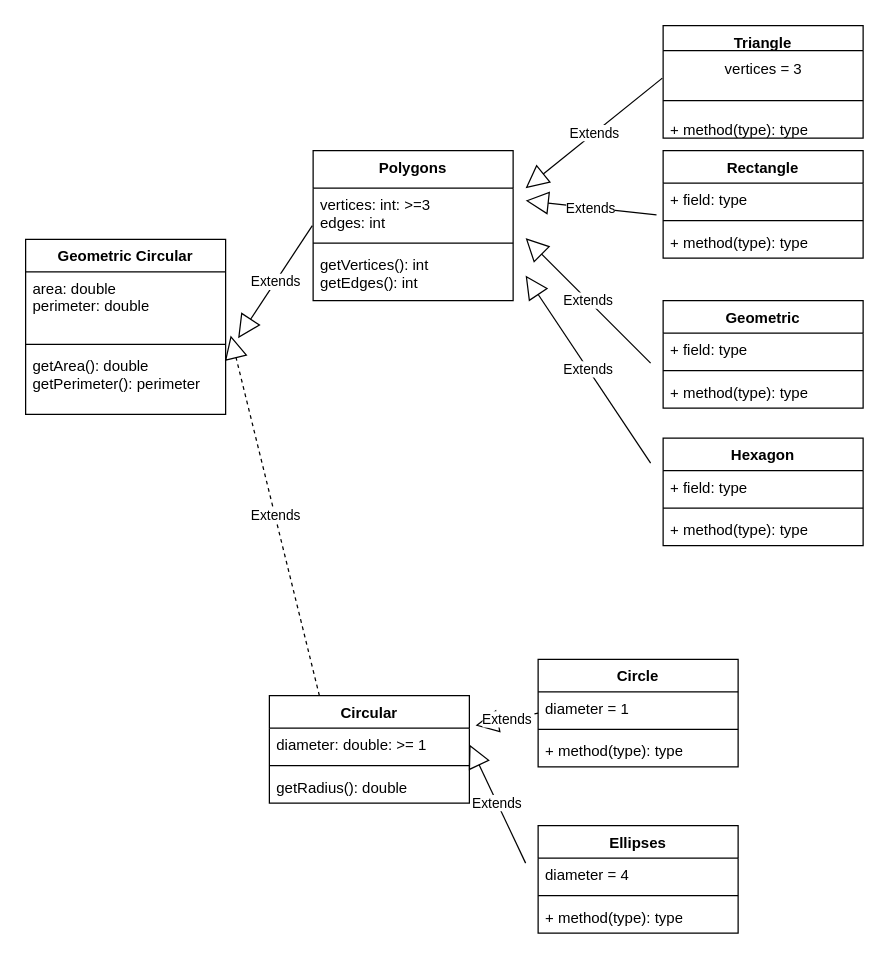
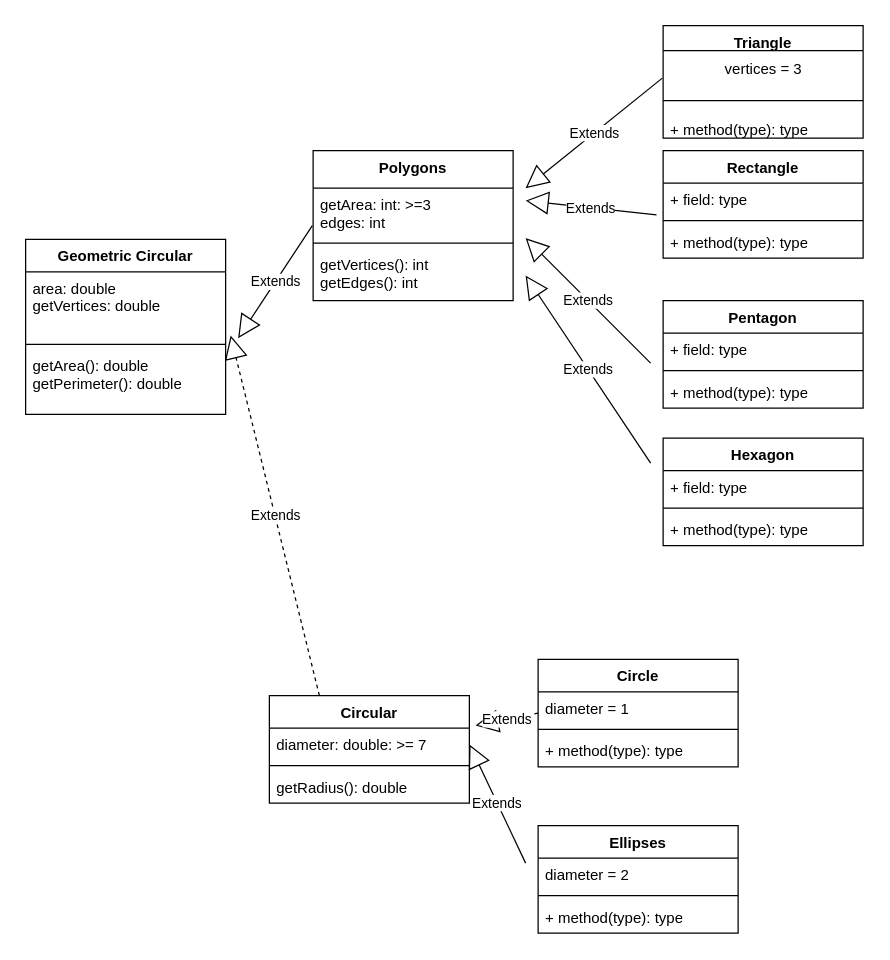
  <mxCell id="0" />
  <mxCell id="1" parent="0" />
  <mxCell id="2" value="Geometric Circular" style="swimlane;fontStyle=1;align=center;verticalAlign=top;childLayout=stackLayout;horizontal=1;startSize=26;horizontalStack=0;resizeParent=1;resizeParentMax=0;resizeLast=0;collapsible=1;marginBottom=0;whiteSpace=wrap;html=1;" vertex="1" parent="1"><mxGeometry x="20" y="191" width="160" height="140" as="geometry" /></mxCell>
- <mxCell id="3" value="area: double&lt;br&gt;perimeter: double" style="text;strokeColor=none;fillColor=none;align=left;verticalAlign=top;spacingLeft=4;spacingRight=4;overflow=hidden;rotatable=0;points=[[0,0.5],[1,0.5]];portConstraint=eastwest;whiteSpace=wrap;html=1;" vertex="1" parent="2"><mxGeometry y="26" width="160" height="54" as="geometry" /></mxCell>
+ <mxCell id="3" value="area: double&lt;br&gt;getVertices: double" style="text;strokeColor=none;fillColor=none;align=left;verticalAlign=top;spacingLeft=4;spacingRight=4;overflow=hidden;rotatable=0;points=[[0,0.5],[1,0.5]];portConstraint=eastwest;whiteSpace=wrap;html=1;" vertex="1" parent="2"><mxGeometry y="26" width="160" height="54" as="geometry" /></mxCell>
  <mxCell id="4" value="" style="line;strokeWidth=1;fillColor=none;align=left;verticalAlign=middle;spacingTop=-1;spacingLeft=3;spacingRight=3;rotatable=0;labelPosition=right;points=[];portConstraint=eastwest;strokeColor=inherit;" vertex="1" parent="2"><mxGeometry y="80" width="160" height="8" as="geometry" /></mxCell>
- <mxCell id="5" value="getArea(): double&lt;br&gt;getPerimeter(): perimeter" style="text;strokeColor=none;fillColor=none;align=left;verticalAlign=top;spacingLeft=4;spacingRight=4;overflow=hidden;rotatable=0;points=[[0,0.5],[1,0.5]];portConstraint=eastwest;whiteSpace=wrap;html=1;" vertex="1" parent="2"><mxGeometry y="88" width="160" height="52" as="geometry" /></mxCell>
+ <mxCell id="5" value="getArea(): double&lt;br&gt;getPerimeter(): double" style="text;strokeColor=none;fillColor=none;align=left;verticalAlign=top;spacingLeft=4;spacingRight=4;overflow=hidden;rotatable=0;points=[[0,0.5],[1,0.5]];portConstraint=eastwest;whiteSpace=wrap;html=1;" vertex="1" parent="2"><mxGeometry y="88" width="160" height="52" as="geometry" /></mxCell>
  <mxCell id="6" value="Polygons" style="swimlane;fontStyle=1;align=center;verticalAlign=top;childLayout=stackLayout;horizontal=1;startSize=30;horizontalStack=0;resizeParent=1;resizeParentMax=0;resizeLast=0;collapsible=1;marginBottom=0;whiteSpace=wrap;html=1;" vertex="1" parent="1"><mxGeometry x="250" y="120" width="160" height="120" as="geometry" /></mxCell>
- <mxCell id="7" value="vertices: int: &amp;gt;=3&lt;br&gt;edges: int" style="text;strokeColor=none;fillColor=none;align=left;verticalAlign=top;spacingLeft=4;spacingRight=4;overflow=hidden;rotatable=0;points=[[0,0.5],[1,0.5]];portConstraint=eastwest;whiteSpace=wrap;html=1;" vertex="1" parent="6"><mxGeometry y="30" width="160" height="40" as="geometry" /></mxCell>
+ <mxCell id="7" value="getArea: int: &amp;gt;=3&lt;br&gt;edges: int" style="text;strokeColor=none;fillColor=none;align=left;verticalAlign=top;spacingLeft=4;spacingRight=4;overflow=hidden;rotatable=0;points=[[0,0.5],[1,0.5]];portConstraint=eastwest;whiteSpace=wrap;html=1;" vertex="1" parent="6"><mxGeometry y="30" width="160" height="40" as="geometry" /></mxCell>
  <mxCell id="8" value="" style="line;strokeWidth=1;fillColor=none;align=left;verticalAlign=middle;spacingTop=-1;spacingLeft=3;spacingRight=3;rotatable=0;labelPosition=right;points=[];portConstraint=eastwest;strokeColor=inherit;" vertex="1" parent="6"><mxGeometry y="70" width="160" height="8" as="geometry" /></mxCell>
  <mxCell id="9" value="getVertices(): int&lt;br&gt;getEdges(): int" style="text;strokeColor=none;fillColor=none;align=left;verticalAlign=top;spacingLeft=4;spacingRight=4;overflow=hidden;rotatable=0;points=[[0,0.5],[1,0.5]];portConstraint=eastwest;whiteSpace=wrap;html=1;" vertex="1" parent="6"><mxGeometry y="78" width="160" height="42" as="geometry" /></mxCell>
  <mxCell id="10" value="Triangle" style="swimlane;fontStyle=1;align=center;verticalAlign=top;childLayout=stackLayout;horizontal=1;startSize=20;horizontalStack=0;resizeParent=1;resizeParentMax=0;resizeLast=0;collapsible=1;marginBottom=0;whiteSpace=wrap;html=1;" vertex="1" parent="1"><mxGeometry x="530" width="160" height="90" as="geometry" y="20" /></mxCell>
  <mxCell id="11" value="vertices = 3" style="text;html=1;align=center;verticalAlign=middle;resizable=0;points=[];autosize=1;strokeColor=none;fillColor=none;" vertex="1" parent="10"><mxGeometry y="20" width="160" height="30" as="geometry" /></mxCell>
  <mxCell id="12" value="" style="line;strokeWidth=1;fillColor=none;align=left;verticalAlign=middle;spacingTop=-1;spacingLeft=3;spacingRight=3;rotatable=0;labelPosition=right;points=[];portConstraint=eastwest;strokeColor=inherit;" vertex="1" parent="10"><mxGeometry y="50" width="160" height="20" as="geometry" /></mxCell>
  <mxCell id="13" value="+ method(type): type" style="text;strokeColor=none;fillColor=none;align=left;verticalAlign=top;spacingLeft=4;spacingRight=4;overflow=hidden;rotatable=0;points=[[0,0.5],[1,0.5]];portConstraint=eastwest;whiteSpace=wrap;html=1;" vertex="1" parent="10"><mxGeometry y="70" width="160" height="20" as="geometry" /></mxCell>
  <mxCell id="14" value="Circular" style="swimlane;fontStyle=1;align=center;verticalAlign=top;childLayout=stackLayout;horizontal=1;startSize=26;horizontalStack=0;resizeParent=1;resizeParentMax=0;resizeLast=0;collapsible=1;marginBottom=0;whiteSpace=wrap;html=1;" vertex="1" parent="1"><mxGeometry x="215" y="556" width="160" height="86" as="geometry" /></mxCell>
- <mxCell id="15" value="diameter: double: &amp;gt;= 1" style="text;strokeColor=none;fillColor=none;align=left;verticalAlign=top;spacingLeft=4;spacingRight=4;overflow=hidden;rotatable=0;points=[[0,0.5],[1,0.5]];portConstraint=eastwest;whiteSpace=wrap;html=1;" vertex="1" parent="14"><mxGeometry y="26" width="160" height="26" as="geometry" /></mxCell>
+ <mxCell id="15" value="diameter: double: &amp;gt;= 7" style="text;strokeColor=none;fillColor=none;align=left;verticalAlign=top;spacingLeft=4;spacingRight=4;overflow=hidden;rotatable=0;points=[[0,0.5],[1,0.5]];portConstraint=eastwest;whiteSpace=wrap;html=1;" vertex="1" parent="14"><mxGeometry y="26" width="160" height="26" as="geometry" /></mxCell>
  <mxCell id="16" value="" style="line;strokeWidth=1;fillColor=none;align=left;verticalAlign=middle;spacingTop=-1;spacingLeft=3;spacingRight=3;rotatable=0;labelPosition=right;points=[];portConstraint=eastwest;strokeColor=inherit;" vertex="1" parent="14"><mxGeometry y="52" width="160" height="8" as="geometry" /></mxCell>
  <mxCell id="17" value="getRadius(): double" style="text;strokeColor=none;fillColor=none;align=left;verticalAlign=top;spacingLeft=4;spacingRight=4;overflow=hidden;rotatable=0;points=[[0,0.5],[1,0.5]];portConstraint=eastwest;whiteSpace=wrap;html=1;" vertex="1" parent="14"><mxGeometry y="60" width="160" height="26" as="geometry" /></mxCell>
  <mxCell id="18" value="Rectangle" style="swimlane;fontStyle=1;align=center;verticalAlign=top;childLayout=stackLayout;horizontal=1;startSize=26;horizontalStack=0;resizeParent=1;resizeParentMax=0;resizeLast=0;collapsible=1;marginBottom=0;whiteSpace=wrap;html=1;" vertex="1" parent="1"><mxGeometry x="530" y="120" width="160" height="86" as="geometry" /></mxCell>
  <mxCell id="19" value="+ field: type" style="text;strokeColor=none;fillColor=none;align=left;verticalAlign=top;spacingLeft=4;spacingRight=4;overflow=hidden;rotatable=0;points=[[0,0.5],[1,0.5]];portConstraint=eastwest;whiteSpace=wrap;html=1;" vertex="1" parent="18"><mxGeometry y="26" width="160" height="26" as="geometry" /></mxCell>
  <mxCell id="20" value="" style="line;strokeWidth=1;fillColor=none;align=left;verticalAlign=middle;spacingTop=-1;spacingLeft=3;spacingRight=3;rotatable=0;labelPosition=right;points=[];portConstraint=eastwest;strokeColor=inherit;" vertex="1" parent="18"><mxGeometry y="52" width="160" height="8" as="geometry" /></mxCell>
  <mxCell id="21" value="+ method(type): type" style="text;strokeColor=none;fillColor=none;align=left;verticalAlign=top;spacingLeft=4;spacingRight=4;overflow=hidden;rotatable=0;points=[[0,0.5],[1,0.5]];portConstraint=eastwest;whiteSpace=wrap;html=1;" vertex="1" parent="18"><mxGeometry y="60" width="160" height="26" as="geometry" /></mxCell>
  <mxCell id="22" value="Circle" style="swimlane;fontStyle=1;align=center;verticalAlign=top;childLayout=stackLayout;horizontal=1;startSize=26;horizontalStack=0;resizeParent=1;resizeParentMax=0;resizeLast=0;collapsible=1;marginBottom=0;whiteSpace=wrap;html=1;" vertex="1" parent="1"><mxGeometry x="430" y="527" width="160" height="86" as="geometry" /></mxCell>
  <mxCell id="23" value="diameter = 1" style="text;strokeColor=none;fillColor=none;align=left;verticalAlign=top;spacingLeft=4;spacingRight=4;overflow=hidden;rotatable=0;points=[[0,0.5],[1,0.5]];portConstraint=eastwest;whiteSpace=wrap;html=1;" vertex="1" parent="22"><mxGeometry y="26" width="160" height="26" as="geometry" /></mxCell>
  <mxCell id="24" value="" style="line;strokeWidth=1;fillColor=none;align=left;verticalAlign=middle;spacingTop=-1;spacingLeft=3;spacingRight=3;rotatable=0;labelPosition=right;points=[];portConstraint=eastwest;strokeColor=inherit;" vertex="1" parent="22"><mxGeometry y="52" width="160" height="8" as="geometry" /></mxCell>
  <mxCell id="25" value="+ method(type): type" style="text;strokeColor=none;fillColor=none;align=left;verticalAlign=top;spacingLeft=4;spacingRight=4;overflow=hidden;rotatable=0;points=[[0,0.5],[1,0.5]];portConstraint=eastwest;whiteSpace=wrap;html=1;" vertex="1" parent="22"><mxGeometry y="60" width="160" height="26" as="geometry" /></mxCell>
  <mxCell id="26" value="Ellipses" style="swimlane;fontStyle=1;align=center;verticalAlign=top;childLayout=stackLayout;horizontal=1;startSize=26;horizontalStack=0;resizeParent=1;resizeParentMax=0;resizeLast=0;collapsible=1;marginBottom=0;whiteSpace=wrap;html=1;" vertex="1" parent="1"><mxGeometry x="430" y="660" width="160" height="86" as="geometry" /></mxCell>
- <mxCell id="27" value="diameter = 4" style="text;strokeColor=none;fillColor=none;align=left;verticalAlign=top;spacingLeft=4;spacingRight=4;overflow=hidden;rotatable=0;points=[[0,0.5],[1,0.5]];portConstraint=eastwest;whiteSpace=wrap;html=1;" vertex="1" parent="26"><mxGeometry y="26" width="160" height="26" as="geometry" /></mxCell>
+ <mxCell id="27" value="diameter = 2" style="text;strokeColor=none;fillColor=none;align=left;verticalAlign=top;spacingLeft=4;spacingRight=4;overflow=hidden;rotatable=0;points=[[0,0.5],[1,0.5]];portConstraint=eastwest;whiteSpace=wrap;html=1;" vertex="1" parent="26"><mxGeometry y="26" width="160" height="26" as="geometry" /></mxCell>
  <mxCell id="28" value="" style="line;strokeWidth=1;fillColor=none;align=left;verticalAlign=middle;spacingTop=-1;spacingLeft=3;spacingRight=3;rotatable=0;labelPosition=right;points=[];portConstraint=eastwest;strokeColor=inherit;" vertex="1" parent="26"><mxGeometry y="52" width="160" height="8" as="geometry" /></mxCell>
  <mxCell id="29" value="+ method(type): type" style="text;strokeColor=none;fillColor=none;align=left;verticalAlign=top;spacingLeft=4;spacingRight=4;overflow=hidden;rotatable=0;points=[[0,0.5],[1,0.5]];portConstraint=eastwest;whiteSpace=wrap;html=1;" vertex="1" parent="26"><mxGeometry y="60" width="160" height="26" as="geometry" /></mxCell>
- <mxCell id="30" value="Geometric" style="swimlane;fontStyle=1;align=center;verticalAlign=top;childLayout=stackLayout;horizontal=1;startSize=26;horizontalStack=0;resizeParent=1;resizeParentMax=0;resizeLast=0;collapsible=1;marginBottom=0;whiteSpace=wrap;html=1;" vertex="1" parent="1"><mxGeometry x="530" y="240" width="160" height="86" as="geometry" /></mxCell>
+ <mxCell id="30" value="Pentagon" style="swimlane;fontStyle=1;align=center;verticalAlign=top;childLayout=stackLayout;horizontal=1;startSize=26;horizontalStack=0;resizeParent=1;resizeParentMax=0;resizeLast=0;collapsible=1;marginBottom=0;whiteSpace=wrap;html=1;" vertex="1" parent="1"><mxGeometry x="530" y="240" width="160" height="86" as="geometry" /></mxCell>
  <mxCell id="31" value="+ field: type" style="text;strokeColor=none;fillColor=none;align=left;verticalAlign=top;spacingLeft=4;spacingRight=4;overflow=hidden;rotatable=0;points=[[0,0.5],[1,0.5]];portConstraint=eastwest;whiteSpace=wrap;html=1;" vertex="1" parent="30"><mxGeometry y="26" width="160" height="26" as="geometry" /></mxCell>
  <mxCell id="32" value="" style="line;strokeWidth=1;fillColor=none;align=left;verticalAlign=middle;spacingTop=-1;spacingLeft=3;spacingRight=3;rotatable=0;labelPosition=right;points=[];portConstraint=eastwest;strokeColor=inherit;" vertex="1" parent="30"><mxGeometry y="52" width="160" height="8" as="geometry" /></mxCell>
  <mxCell id="33" value="+ method(type): type" style="text;strokeColor=none;fillColor=none;align=left;verticalAlign=top;spacingLeft=4;spacingRight=4;overflow=hidden;rotatable=0;points=[[0,0.5],[1,0.5]];portConstraint=eastwest;whiteSpace=wrap;html=1;" vertex="1" parent="30"><mxGeometry y="60" width="160" height="26" as="geometry" /></mxCell>
  <mxCell id="34" value="Hexagon" style="swimlane;fontStyle=1;align=center;verticalAlign=top;childLayout=stackLayout;horizontal=1;startSize=26;horizontalStack=0;resizeParent=1;resizeParentMax=0;resizeLast=0;collapsible=1;marginBottom=0;whiteSpace=wrap;html=1;" vertex="1" parent="1"><mxGeometry x="530" y="350" width="160" height="86" as="geometry" /></mxCell>
  <mxCell id="35" value="+ field: type" style="text;strokeColor=none;fillColor=none;align=left;verticalAlign=top;spacingLeft=4;spacingRight=4;overflow=hidden;rotatable=0;points=[[0,0.5],[1,0.5]];portConstraint=eastwest;whiteSpace=wrap;html=1;" vertex="1" parent="34"><mxGeometry y="26" width="160" height="26" as="geometry" /></mxCell>
  <mxCell id="36" value="" style="line;strokeWidth=1;fillColor=none;align=left;verticalAlign=middle;spacingTop=-1;spacingLeft=3;spacingRight=3;rotatable=0;labelPosition=right;points=[];portConstraint=eastwest;strokeColor=inherit;" vertex="1" parent="34"><mxGeometry y="52" width="160" height="8" as="geometry" /></mxCell>
  <mxCell id="37" value="+ method(type): type" style="text;strokeColor=none;fillColor=none;align=left;verticalAlign=top;spacingLeft=4;spacingRight=4;overflow=hidden;rotatable=0;points=[[0,0.5],[1,0.5]];portConstraint=eastwest;whiteSpace=wrap;html=1;" vertex="1" parent="34"><mxGeometry y="60" width="160" height="26" as="geometry" /></mxCell>
  <mxCell id="38" value="Extends" style="endArrow=block;endSize=16;endFill=0;html=1;rounded=0;entryX=1.025;entryY=0.944;entryDx=0;entryDy=0;entryPerimeter=0;exitX=0.25;exitY=0;exitDx=0;exitDy=0;dashed=1;" edge="1" parent="1" source="14" target="3"><mxGeometry width="160" relative="1" as="geometry"><mxPoint x="280" y="410" as="sourcePoint" /><mxPoint x="440" y="410" as="targetPoint" /></mxGeometry></mxCell>
  <mxCell id="39" value="Extends" style="endArrow=block;endSize=16;endFill=0;html=1;rounded=0;exitX=-0.004;exitY=0.75;exitDx=0;exitDy=0;exitPerimeter=0;" edge="1" parent="1" source="7"><mxGeometry width="160" relative="1" as="geometry"><mxPoint x="280" y="410" as="sourcePoint" /><mxPoint x="190" y="270" as="targetPoint" /></mxGeometry></mxCell>
  <mxCell id="40" value="Extends" style="endArrow=block;endSize=16;endFill=0;html=1;rounded=0;exitX=-0.004;exitY=0.733;exitDx=0;exitDy=0;exitPerimeter=0;" edge="1" parent="1" source="11"><mxGeometry width="160" relative="1" as="geometry"><mxPoint x="280" y="320" as="sourcePoint" /><mxPoint x="420" y="150" as="targetPoint" /></mxGeometry></mxCell>
  <mxCell id="41" value="Extends" style="endArrow=block;endSize=16;endFill=0;html=1;rounded=0;exitX=-0.033;exitY=0.974;exitDx=0;exitDy=0;exitPerimeter=0;" edge="1" parent="1" source="19"><mxGeometry width="160" relative="1" as="geometry"><mxPoint x="539" y="72" as="sourcePoint" /><mxPoint x="420" y="160" as="targetPoint" /></mxGeometry></mxCell>
  <mxCell id="42" value="Extends" style="endArrow=block;endSize=16;endFill=0;html=1;rounded=0;" edge="1" parent="1"><mxGeometry width="160" relative="1" as="geometry"><mxPoint x="520" y="290" as="sourcePoint" /><mxPoint x="420" y="190" as="targetPoint" /></mxGeometry></mxCell>
  <mxCell id="43" value="Extends" style="endArrow=block;endSize=16;endFill=0;html=1;rounded=0;" edge="1" parent="1"><mxGeometry width="160" relative="1" as="geometry"><mxPoint x="520" y="370" as="sourcePoint" /><mxPoint x="420" y="220" as="targetPoint" /></mxGeometry></mxCell>
  <mxCell id="44" value="Extends" style="endArrow=block;endSize=16;endFill=0;html=1;rounded=0;entryX=1.031;entryY=-0.077;entryDx=0;entryDy=0;entryPerimeter=0;exitX=0;exitY=0.5;exitDx=0;exitDy=0;dashed=1;" edge="1" parent="1" source="22" target="15"><mxGeometry width="160" relative="1" as="geometry"><mxPoint x="430" y="470" as="sourcePoint" /><mxPoint x="440" y="570" as="targetPoint" /></mxGeometry></mxCell>
  <mxCell id="45" value="Extends" style="endArrow=block;endSize=16;endFill=0;html=1;rounded=0;entryX=1;entryY=0.5;entryDx=0;entryDy=0;" edge="1" parent="1" target="15"><mxGeometry width="160" relative="1" as="geometry"><mxPoint x="420" y="690" as="sourcePoint" /><mxPoint x="390" y="590" as="targetPoint" /></mxGeometry></mxCell>
